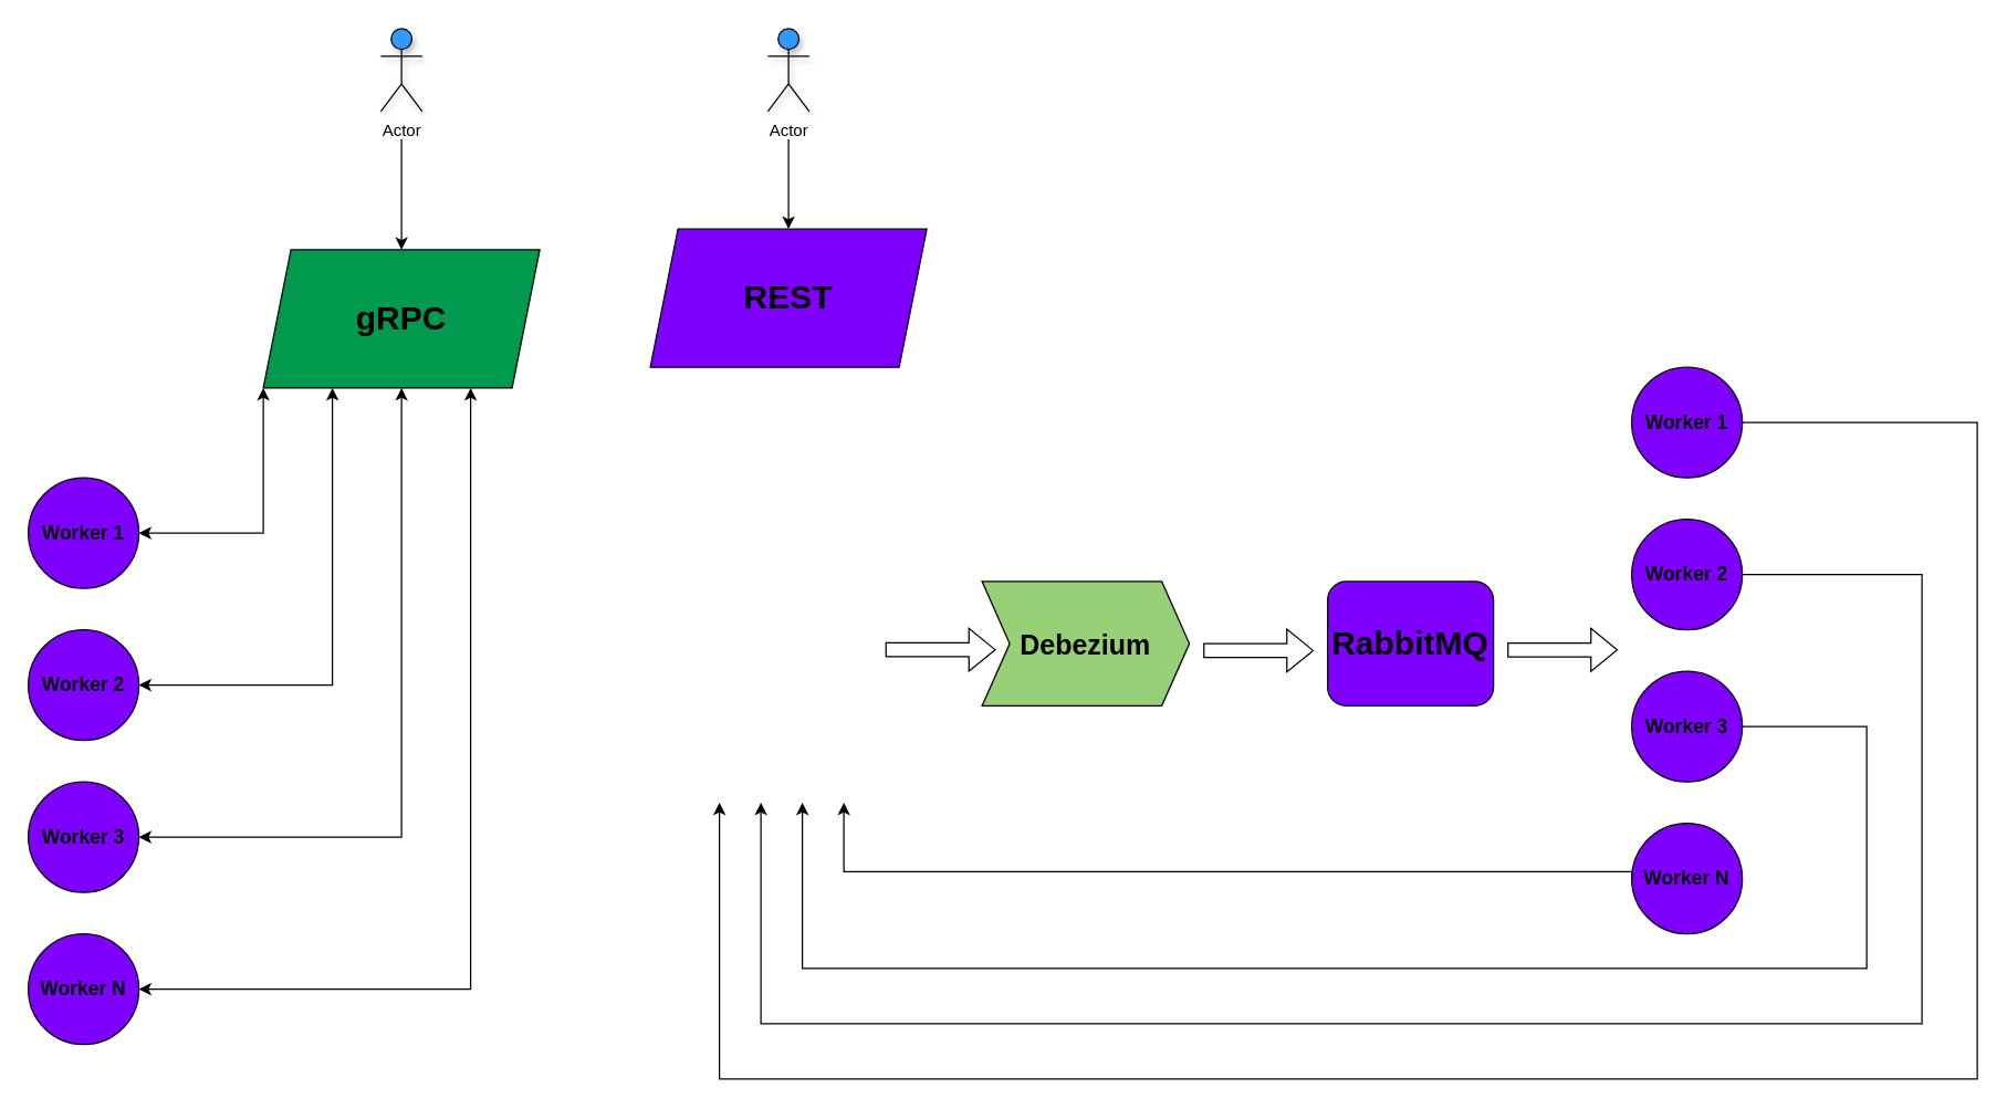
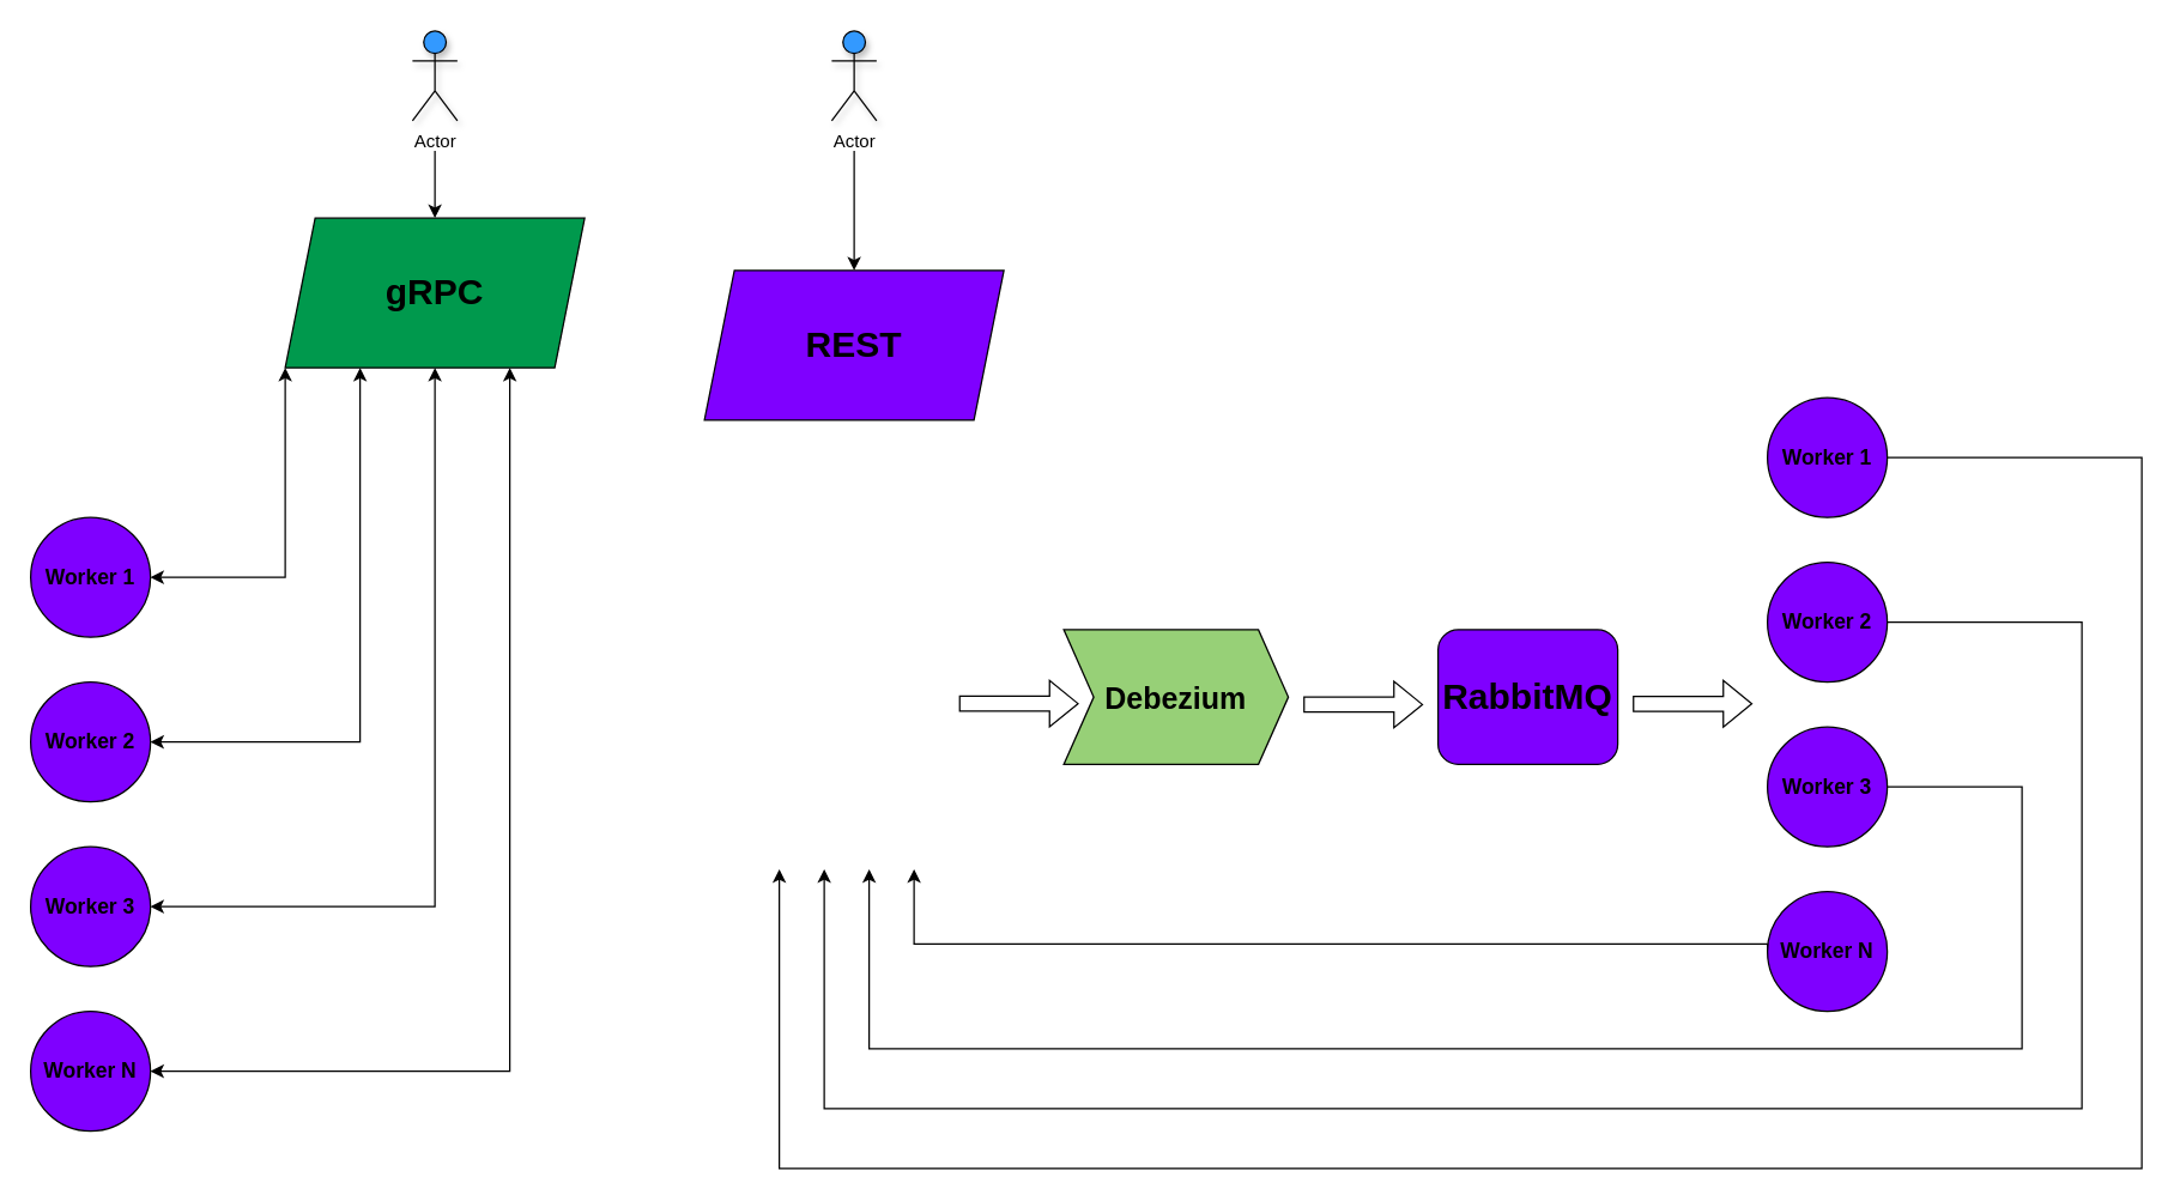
  <mxCell id="0" />
  <mxCell id="1" parent="0" />
  <mxCell id="2" value="Actor" style="shape=umlActor;verticalLabelPosition=bottom;verticalAlign=top;html=1;outlineConnect=0;shadow=1;fillColor=#3399FF;" vertex="1" parent="1"><mxGeometry x="275" y="20" width="30" height="60" as="geometry" /></mxCell>
- <mxCell id="3" value="&lt;font style=&quot;font-size: 24px;&quot;&gt;&lt;b&gt;gRPC&lt;/b&gt;&lt;/font&gt;" style="shape=parallelogram;perimeter=parallelogramPerimeter;whiteSpace=wrap;html=1;fixedSize=1;fillColor=#00994D;" vertex="1" parent="1"><mxGeometry x="190" y="180" width="200" height="100" as="geometry" /></mxCell>
- <mxCell id="4" value="&lt;b&gt;&lt;font style=&quot;font-size: 24px;&quot;&gt;REST&lt;/font&gt;&lt;/b&gt;" style="shape=parallelogram;perimeter=parallelogramPerimeter;whiteSpace=wrap;html=1;fixedSize=1;fillColor=#7F00FF;" vertex="1" parent="1"><mxGeometry x="470" y="165" width="200" height="100" as="geometry" /></mxCell>
+ <mxCell id="3" value="&lt;font style=&quot;font-size: 24px;&quot;&gt;&lt;b&gt;gRPC&lt;/b&gt;&lt;/font&gt;" style="shape=parallelogram;perimeter=parallelogramPerimeter;whiteSpace=wrap;html=1;fixedSize=1;fillColor=#00994D;" vertex="1" parent="1"><mxGeometry x="190" y="145" width="200" height="100" as="geometry" /></mxCell>
+ <mxCell id="4" value="&lt;b&gt;&lt;font style=&quot;font-size: 24px;&quot;&gt;REST&lt;/font&gt;&lt;/b&gt;" style="shape=parallelogram;perimeter=parallelogramPerimeter;whiteSpace=wrap;html=1;fixedSize=1;fillColor=#7F00FF;" vertex="1" parent="1"><mxGeometry x="470" y="180" width="200" height="100" as="geometry" /></mxCell>
  <mxCell id="5" value="Actor" style="shape=umlActor;verticalLabelPosition=bottom;verticalAlign=top;html=1;outlineConnect=0;shadow=1;fillColor=#3399FF;" vertex="1" parent="1"><mxGeometry x="555" y="20" width="30" height="60" as="geometry" /></mxCell>
  <mxCell id="6" value="" style="endArrow=classic;html=1;rounded=0;entryX=0.5;entryY=0;entryDx=0;entryDy=0;" edge="1" parent="1" target="4"><mxGeometry width="50" height="50" relative="1" as="geometry"><mxPoint x="570" as="sourcePoint" y="100" /><mxPoint x="570" y="130" as="targetPoint" /></mxGeometry></mxCell>
  <mxCell id="7" value="" style="endArrow=classic;html=1;rounded=0;entryX=0.5;entryY=0;entryDx=0;entryDy=0;" edge="1" parent="1" target="3"><mxGeometry width="50" height="50" relative="1" as="geometry"><mxPoint x="290" as="sourcePoint" y="100" /><mxPoint x="289.5" y="130" as="targetPoint" /></mxGeometry></mxCell>
  <mxCell id="8" value="&lt;b&gt;&lt;font style=&quot;font-size: 20px;&quot;&gt;Debezium&lt;/font&gt;&lt;/b&gt;" style="shape=step;perimeter=stepPerimeter;whiteSpace=wrap;html=1;fixedSize=1;fillColor=#97D077;" vertex="1" parent="1"><mxGeometry x="710" y="420" width="150" height="90" as="geometry" /></mxCell>
  <mxCell id="9" value="" style="shape=flexArrow;endArrow=classic;html=1;rounded=0;" edge="1" parent="1"><mxGeometry width="50" height="50" relative="1" as="geometry"><mxPoint x="640" y="469.41" as="sourcePoint" /><mxPoint x="720" y="469.41" as="targetPoint" /></mxGeometry></mxCell>
  <mxCell id="10" value="&lt;b&gt;&lt;font style=&quot;font-size: 24px;&quot;&gt;RabbitMQ&lt;/font&gt;&lt;/b&gt;" style="rounded=1;whiteSpace=wrap;html=1;fillColor=#7f00ff;" vertex="1" parent="1"><mxGeometry x="960" y="420" width="120" height="90" as="geometry" /></mxCell>
  <mxCell id="11" style="edgeStyle=orthogonalEdgeStyle;rounded=0;orthogonalLoop=1;jettySize=auto;html=1;exitX=1;exitY=0.5;exitDx=0;exitDy=0;" edge="1" parent="1" source="12"><mxGeometry relative="1" as="geometry"><mxPoint x="520" y="580" as="targetPoint" /><Array as="points"><mxPoint x="1430" y="305" /><mxPoint x="1430" y="780" /><mxPoint x="520" y="780" /></Array></mxGeometry></mxCell>
  <mxCell id="12" value="&lt;p&gt;&lt;b&gt;&lt;font style=&quot;font-size: 14px;&quot;&gt;Worker 1&lt;/font&gt;&lt;/b&gt;&lt;/p&gt;" style="ellipse;whiteSpace=wrap;html=1;aspect=fixed;fillColor=#7F00FF;" vertex="1" parent="1"><mxGeometry x="1180" y="265" width="80" height="80" as="geometry" /></mxCell>
  <mxCell id="13" style="edgeStyle=orthogonalEdgeStyle;rounded=0;orthogonalLoop=1;jettySize=auto;html=1;exitX=1;exitY=0.5;exitDx=0;exitDy=0;" edge="1" parent="1" source="14"><mxGeometry relative="1" as="geometry"><mxPoint x="550" y="580" as="targetPoint" /><Array as="points"><mxPoint x="1390" y="415" /><mxPoint x="1390" y="740" /><mxPoint x="550" y="740" /></Array></mxGeometry></mxCell>
  <mxCell id="14" value="&lt;b&gt;&lt;font style=&quot;font-size: 14px;&quot;&gt;Worker 2&lt;/font&gt;&lt;/b&gt;" style="ellipse;whiteSpace=wrap;html=1;aspect=fixed;fillColor=#7F00FF;" vertex="1" parent="1"><mxGeometry x="1180" y="375" width="80" height="80" as="geometry" /></mxCell>
  <mxCell id="15" style="edgeStyle=orthogonalEdgeStyle;rounded=0;orthogonalLoop=1;jettySize=auto;html=1;exitX=1;exitY=0.5;exitDx=0;exitDy=0;" edge="1" parent="1" source="16"><mxGeometry relative="1" as="geometry"><mxPoint x="580" y="580" as="targetPoint" /><Array as="points"><mxPoint x="1350" y="525" /><mxPoint x="1350" y="700" /><mxPoint x="580" y="700" /></Array></mxGeometry></mxCell>
  <mxCell id="16" value="&lt;b&gt;&lt;font style=&quot;font-size: 14px;&quot;&gt;Worker 3&lt;/font&gt;&lt;/b&gt;" style="ellipse;whiteSpace=wrap;html=1;aspect=fixed;fillColor=#7F00FF;" vertex="1" parent="1"><mxGeometry x="1180" y="485" width="80" height="80" as="geometry" /></mxCell>
  <mxCell id="17" style="edgeStyle=orthogonalEdgeStyle;rounded=0;orthogonalLoop=1;jettySize=auto;html=1;exitX=0;exitY=0.5;exitDx=0;exitDy=0;" edge="1" parent="1" source="18"><mxGeometry relative="1" as="geometry"><mxPoint x="610" y="580" as="targetPoint" /><Array as="points"><mxPoint x="1180" y="630" /><mxPoint x="610" y="630" /><mxPoint x="610" y="580" /></Array></mxGeometry></mxCell>
  <mxCell id="18" value="&lt;font style=&quot;font-size: 14px;&quot;&gt;&lt;b&gt;Worker N&lt;/b&gt;&lt;/font&gt;" style="ellipse;whiteSpace=wrap;html=1;aspect=fixed;fillColor=#7F00FF;" vertex="1" parent="1"><mxGeometry x="1180" y="595" width="80" height="80" as="geometry" /></mxCell>
  <mxCell id="19" value="" style="shape=flexArrow;endArrow=classic;html=1;rounded=0;" edge="1" parent="1"><mxGeometry width="50" height="50" relative="1" as="geometry"><mxPoint x="870" y="470" as="sourcePoint" /><mxPoint x="950" y="470" as="targetPoint" /></mxGeometry></mxCell>
  <mxCell id="20" value="" style="shape=flexArrow;endArrow=classic;html=1;rounded=0;" edge="1" parent="1"><mxGeometry width="50" height="50" relative="1" as="geometry"><mxPoint x="1090" y="469.5" as="sourcePoint" /><mxPoint x="1170" y="469.5" as="targetPoint" /></mxGeometry></mxCell>
  <mxCell id="21" value="&lt;font style=&quot;font-size: 14px;&quot;&gt;&lt;b&gt;Worker 1&lt;/b&gt;&lt;/font&gt;" style="ellipse;whiteSpace=wrap;html=1;aspect=fixed;fillColor=#7F00FF;" vertex="1" parent="1"><mxGeometry x="20" y="345" width="80" height="80" as="geometry" /></mxCell>
  <mxCell id="22" value="&lt;b&gt;&lt;font style=&quot;font-size: 14px;&quot;&gt;Worker 2&lt;/font&gt;&lt;/b&gt;" style="ellipse;whiteSpace=wrap;html=1;aspect=fixed;fillColor=#7F00FF;" vertex="1" parent="1"><mxGeometry x="20" y="455" width="80" height="80" as="geometry" /></mxCell>
  <mxCell id="23" value="&lt;font style=&quot;font-size: 14px;&quot;&gt;&lt;b&gt;Worker 3&lt;/b&gt;&lt;/font&gt;" style="ellipse;whiteSpace=wrap;html=1;aspect=fixed;fillColor=#7F00FF;" vertex="1" parent="1"><mxGeometry x="20" y="565" width="80" height="80" as="geometry" /></mxCell>
  <mxCell id="24" value="&lt;b&gt;&lt;font style=&quot;font-size: 14px;&quot;&gt;Worker N&lt;/font&gt;&lt;/b&gt;" style="ellipse;whiteSpace=wrap;html=1;aspect=fixed;fillColor=#7F00FF;" vertex="1" parent="1"><mxGeometry x="20" y="675" width="80" height="80" as="geometry" /></mxCell>
  <mxCell id="25" value="" style="endArrow=classic;startArrow=classic;html=1;rounded=0;entryX=0;entryY=1;entryDx=0;entryDy=0;exitX=1;exitY=0.5;exitDx=0;exitDy=0;" edge="1" parent="1" source="21" target="3"><mxGeometry width="50" height="50" relative="1" as="geometry"><mxPoint x="230" y="430" as="sourcePoint" /><mxPoint x="280" y="380" as="targetPoint" /><Array as="points"><mxPoint x="190" y="385" /></Array></mxGeometry></mxCell>
  <mxCell id="26" value="" style="endArrow=classic;startArrow=classic;html=1;rounded=0;entryX=0.25;entryY=1;entryDx=0;entryDy=0;exitX=1;exitY=0.5;exitDx=0;exitDy=0;" edge="1" parent="1" source="22" target="3"><mxGeometry width="50" height="50" relative="1" as="geometry"><mxPoint x="110" y="395" as="sourcePoint" /><mxPoint x="200" y="290" as="targetPoint" /><Array as="points"><mxPoint x="240" y="495" /></Array></mxGeometry></mxCell>
  <mxCell id="27" value="" style="endArrow=classic;startArrow=classic;html=1;rounded=0;entryX=0.5;entryY=1;entryDx=0;entryDy=0;exitX=1;exitY=0.5;exitDx=0;exitDy=0;" edge="1" parent="1" source="23" target="3"><mxGeometry width="50" height="50" relative="1" as="geometry"><mxPoint x="175" y="605" as="sourcePoint" /><mxPoint x="265" y="500" as="targetPoint" /><Array as="points"><mxPoint x="290" y="605" /></Array></mxGeometry></mxCell>
  <mxCell id="28" value="" style="endArrow=classic;startArrow=classic;html=1;rounded=0;entryX=0.75;entryY=1;entryDx=0;entryDy=0;exitX=1;exitY=0.5;exitDx=0;exitDy=0;" edge="1" parent="1" source="24" target="3"><mxGeometry width="50" height="50" relative="1" as="geometry"><mxPoint x="260" y="687.5" as="sourcePoint" /><mxPoint x="350" y="582.5" as="targetPoint" /><Array as="points"><mxPoint x="340" y="715" /></Array></mxGeometry></mxCell>
